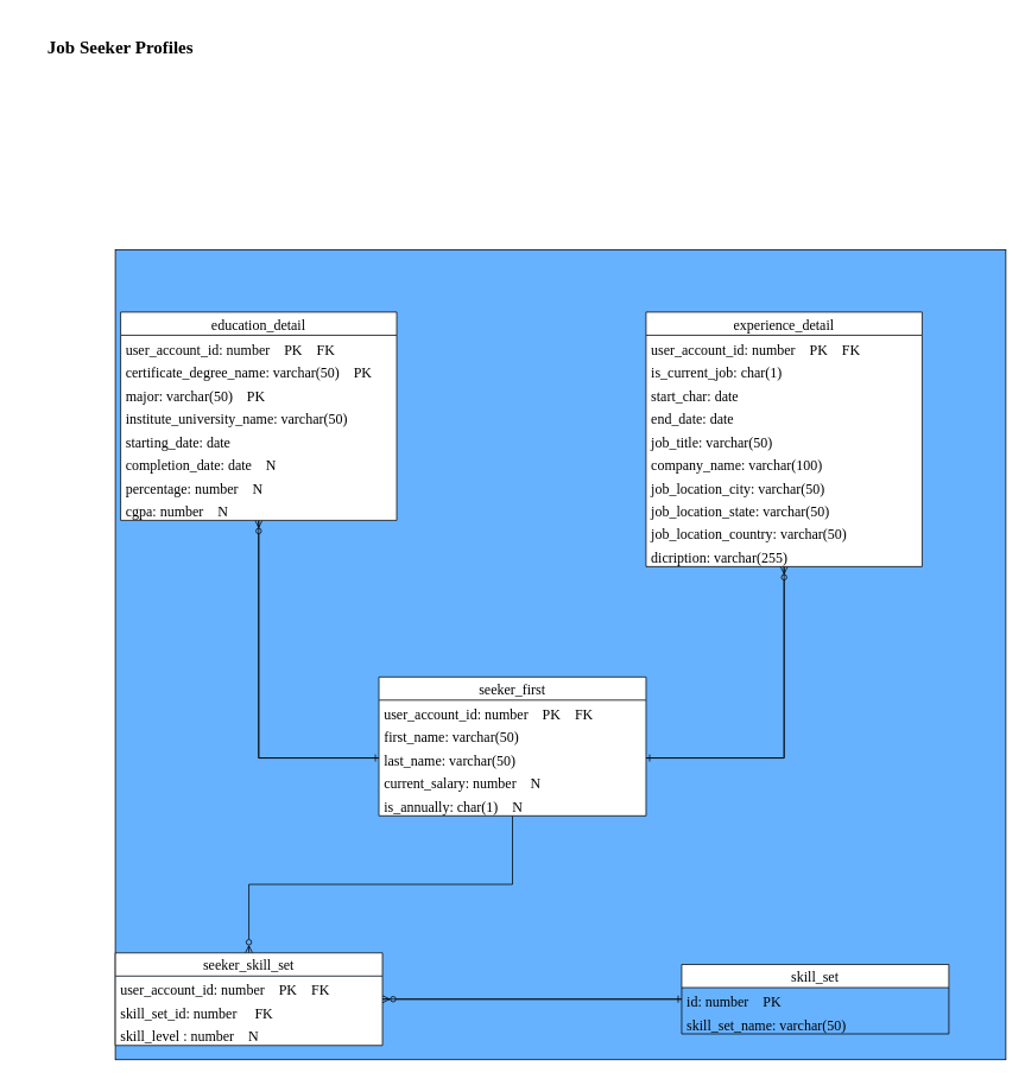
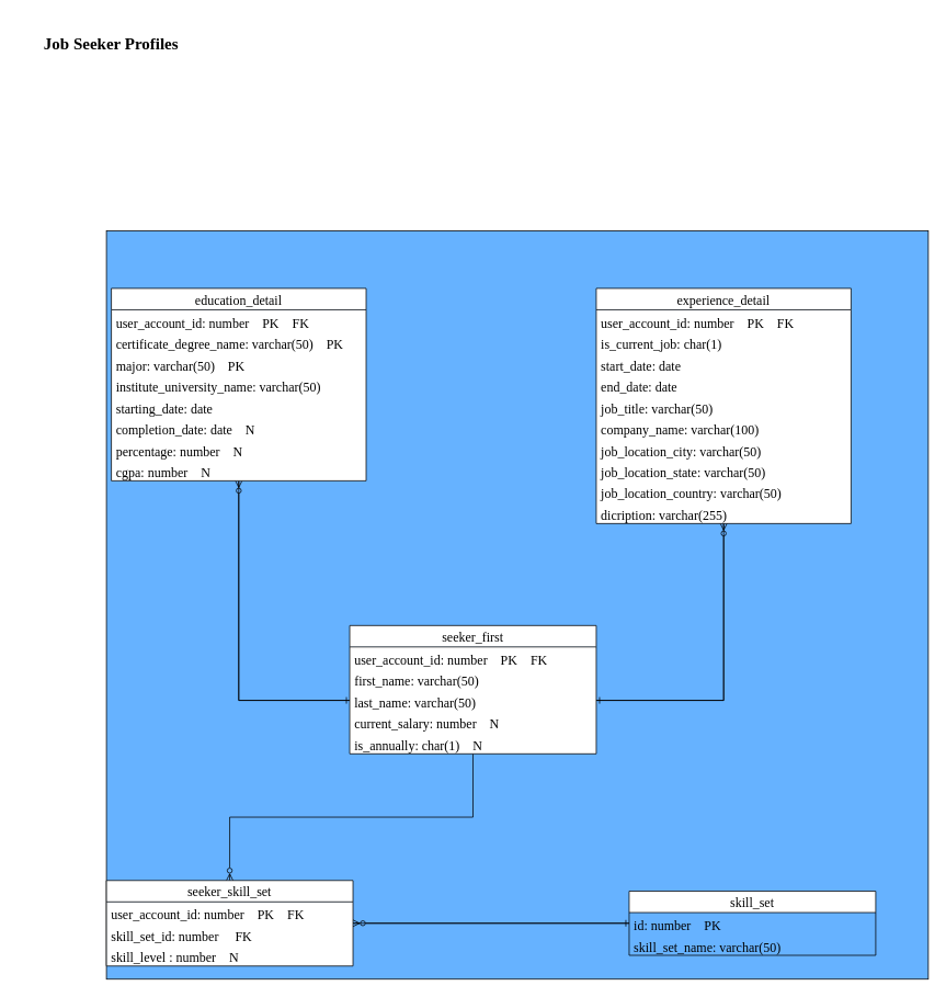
  <mxCell id="0" />
  <mxCell id="1" parent="0" />
  <mxCell id="2" value="&#10;&lt;h4 style=&quot;box-sizing: border-box; font-size: 20px; font-style: normal; font-variant-ligatures: normal; font-variant-caps: normal; letter-spacing: normal; orphans: 2; text-align: start; text-indent: 0px; text-transform: none; widows: 2; word-spacing: 0px; -webkit-text-stroke-width: 0px; text-decoration-thickness: initial; text-decoration-style: initial; text-decoration-color: initial;&quot;&gt;Job Seeker Profiles&lt;/h4&gt;&#10;&#10;" style="text;html=1;strokeColor=none;fillColor=none;align=center;verticalAlign=middle;whiteSpace=wrap;rounded=0;fontFamily=Times New Roman;fontStyle=1;fontColor=default;" parent="1" vertex="1"><mxGeometry x="20" y="20" width="230" height="40" as="geometry" /></mxCell>
  <mxCell id="3" value="" style="rounded=0;whiteSpace=wrap;html=1;fontFamily=Times New Roman;fontSize=16;fontColor=default;fillColor=#66B2FF;" parent="1" vertex="1"><mxGeometry x="129" y="260" width="1000" height="910" as="geometry" /></mxCell>
  <mxCell id="4" style="edgeStyle=orthogonalEdgeStyle;rounded=0;orthogonalLoop=1;jettySize=auto;html=1;fontFamily=Times New Roman;fontSize=16;fontColor=default;endArrow=ERzeroToMany;endFill=0;" parent="1" source="7" target="14" edge="1"><mxGeometry relative="1" as="geometry"><Array as="points"><mxPoint x="290" y="831" /></Array></mxGeometry></mxCell>
  <mxCell id="5" style="edgeStyle=orthogonalEdgeStyle;rounded=0;orthogonalLoop=1;jettySize=auto;html=1;fontFamily=Times New Roman;fontSize=16;fontColor=default;endArrow=ERzeroToMany;endFill=0;" parent="1" source="7" target="24" edge="1"><mxGeometry relative="1" as="geometry"><Array as="points"><mxPoint x="880" y="831" /></Array></mxGeometry></mxCell>
  <mxCell id="6" style="edgeStyle=orthogonalEdgeStyle;rounded=0;orthogonalLoop=1;jettySize=auto;html=1;fontFamily=Times New Roman;fontSize=16;fontColor=default;endArrow=ERzeroToMany;endFill=0;" parent="1" source="7" target="36" edge="1"><mxGeometry relative="1" as="geometry" /></mxCell>
  <mxCell id="7" value="seeker_first" style="swimlane;fontStyle=0;childLayout=stackLayout;horizontal=1;startSize=26;horizontalStack=0;resizeParent=1;resizeParentMax=0;resizeLast=0;collapsible=1;marginBottom=0;fontFamily=Times New Roman;fontSize=16;fontColor=default;swimlaneFillColor=#ffffff;" parent="1" vertex="1"><mxGeometry x="425" y="740" width="300" height="156" as="geometry" /></mxCell>
  <mxCell id="8" value="user_account_id: number    PK    FK" style="text;strokeColor=none;fillColor=none;align=left;verticalAlign=top;spacingLeft=4;spacingRight=4;overflow=hidden;rotatable=0;points=[[0,0.5],[1,0.5]];portConstraint=eastwest;fontFamily=Times New Roman;fontSize=16;fontColor=default;" parent="7" vertex="1"><mxGeometry y="26" width="300" height="26" as="geometry" /></mxCell>
  <mxCell id="9" value="first_name: varchar(50)" style="text;strokeColor=none;fillColor=none;align=left;verticalAlign=top;spacingLeft=4;spacingRight=4;overflow=hidden;rotatable=0;points=[[0,0.5],[1,0.5]];portConstraint=eastwest;fontFamily=Times New Roman;fontSize=16;fontColor=default;" parent="7" vertex="1"><mxGeometry y="52" width="300" height="26" as="geometry" /></mxCell>
  <mxCell id="10" value="last_name: varchar(50)" style="text;strokeColor=none;fillColor=none;align=left;verticalAlign=top;spacingLeft=4;spacingRight=4;overflow=hidden;rotatable=0;points=[[0,0.5],[1,0.5]];portConstraint=eastwest;fontFamily=Times New Roman;fontSize=16;fontColor=default;" parent="7" vertex="1"><mxGeometry y="78" width="300" height="26" as="geometry" /></mxCell>
  <mxCell id="11" value="current_salary: number    N" style="text;strokeColor=none;fillColor=none;align=left;verticalAlign=top;spacingLeft=4;spacingRight=4;overflow=hidden;rotatable=0;points=[[0,0.5],[1,0.5]];portConstraint=eastwest;fontFamily=Times New Roman;fontSize=16;fontColor=default;" parent="7" vertex="1"><mxGeometry y="104" width="300" height="26" as="geometry" /></mxCell>
  <mxCell id="12" value="is_annually: char(1)    N" style="text;strokeColor=none;fillColor=none;align=left;verticalAlign=top;spacingLeft=4;spacingRight=4;overflow=hidden;rotatable=0;points=[[0,0.5],[1,0.5]];portConstraint=eastwest;fontFamily=Times New Roman;fontSize=16;fontColor=default;" parent="7" vertex="1"><mxGeometry y="130" width="300" height="26" as="geometry" /></mxCell>
  <mxCell id="13" style="edgeStyle=orthogonalEdgeStyle;rounded=0;orthogonalLoop=1;jettySize=auto;html=1;fontFamily=Times New Roman;fontSize=16;fontColor=default;endArrow=ERone;endFill=0;" parent="1" source="14" target="10" edge="1"><mxGeometry relative="1" as="geometry" /></mxCell>
  <mxCell id="14" value="education_detail" style="swimlane;fontStyle=0;childLayout=stackLayout;horizontal=1;startSize=26;horizontalStack=0;resizeParent=1;resizeParentMax=0;resizeLast=0;collapsible=1;marginBottom=0;fontFamily=Times New Roman;fontSize=16;fontColor=default;swimlaneFillColor=#ffffff;fillColor=#FFFFFF;" parent="1" vertex="1"><mxGeometry x="135" y="330" width="310" height="234" as="geometry" /></mxCell>
  <mxCell id="15" value="user_account_id: number    PK    FK" style="text;strokeColor=none;fillColor=none;align=left;verticalAlign=top;spacingLeft=4;spacingRight=4;overflow=hidden;rotatable=0;points=[[0,0.5],[1,0.5]];portConstraint=eastwest;fontFamily=Times New Roman;fontSize=16;fontColor=default;" parent="14" vertex="1"><mxGeometry y="26" width="310" height="26" as="geometry" /></mxCell>
  <mxCell id="16" value="certificate_degree_name: varchar(50)    PK" style="text;strokeColor=none;fillColor=none;align=left;verticalAlign=top;spacingLeft=4;spacingRight=4;overflow=hidden;rotatable=0;points=[[0,0.5],[1,0.5]];portConstraint=eastwest;fontFamily=Times New Roman;fontSize=16;fontColor=default;" parent="14" vertex="1"><mxGeometry y="52" width="310" height="26" as="geometry" /></mxCell>
  <mxCell id="17" value="major: varchar(50)    PK" style="text;strokeColor=none;fillColor=none;align=left;verticalAlign=top;spacingLeft=4;spacingRight=4;overflow=hidden;rotatable=0;points=[[0,0.5],[1,0.5]];portConstraint=eastwest;fontFamily=Times New Roman;fontSize=16;fontColor=default;" parent="14" vertex="1"><mxGeometry y="78" width="310" height="26" as="geometry" /></mxCell>
  <mxCell id="18" value="institute_university_name: varchar(50)" style="text;strokeColor=none;fillColor=none;align=left;verticalAlign=top;spacingLeft=4;spacingRight=4;overflow=hidden;rotatable=0;points=[[0,0.5],[1,0.5]];portConstraint=eastwest;fontFamily=Times New Roman;fontSize=16;fontColor=default;" parent="14" vertex="1"><mxGeometry y="104" width="310" height="26" as="geometry" /></mxCell>
  <mxCell id="19" value="starting_date: date" style="text;strokeColor=none;fillColor=none;align=left;verticalAlign=top;spacingLeft=4;spacingRight=4;overflow=hidden;rotatable=0;points=[[0,0.5],[1,0.5]];portConstraint=eastwest;fontFamily=Times New Roman;fontSize=16;fontColor=default;" parent="14" vertex="1"><mxGeometry y="130" width="310" height="26" as="geometry" /></mxCell>
  <mxCell id="20" value="completion_date: date    N" style="text;strokeColor=none;fillColor=none;align=left;verticalAlign=top;spacingLeft=4;spacingRight=4;overflow=hidden;rotatable=0;points=[[0,0.5],[1,0.5]];portConstraint=eastwest;fontFamily=Times New Roman;fontSize=16;fontColor=default;" parent="14" vertex="1"><mxGeometry y="156" width="310" height="26" as="geometry" /></mxCell>
  <mxCell id="21" value="percentage: number    N" style="text;strokeColor=none;fillColor=none;align=left;verticalAlign=top;spacingLeft=4;spacingRight=4;overflow=hidden;rotatable=0;points=[[0,0.5],[1,0.5]];portConstraint=eastwest;fontFamily=Times New Roman;fontSize=16;fontColor=default;" parent="14" vertex="1"><mxGeometry y="182" width="310" height="26" as="geometry" /></mxCell>
  <mxCell id="22" value="cgpa: number    N" style="text;strokeColor=none;fillColor=none;align=left;verticalAlign=top;spacingLeft=4;spacingRight=4;overflow=hidden;rotatable=0;points=[[0,0.5],[1,0.5]];portConstraint=eastwest;fontFamily=Times New Roman;fontSize=16;fontColor=default;" parent="14" vertex="1"><mxGeometry y="208" width="310" height="26" as="geometry" /></mxCell>
  <mxCell id="23" style="edgeStyle=orthogonalEdgeStyle;rounded=0;orthogonalLoop=1;jettySize=auto;html=1;entryX=1;entryY=0.5;entryDx=0;entryDy=0;fontFamily=Times New Roman;fontSize=16;fontColor=default;endArrow=ERone;endFill=0;" parent="1" source="24" target="10" edge="1"><mxGeometry relative="1" as="geometry" /></mxCell>
  <mxCell id="24" value="experience_detail" style="swimlane;fontStyle=0;childLayout=stackLayout;horizontal=1;startSize=26;horizontalStack=0;resizeParent=1;resizeParentMax=0;resizeLast=0;collapsible=1;marginBottom=0;fontFamily=Times New Roman;fontSize=16;fontColor=default;swimlaneFillColor=#ffffff;" parent="1" vertex="1"><mxGeometry x="725" y="330" width="310" height="286" as="geometry" /></mxCell>
  <mxCell id="25" value="user_account_id: number    PK    FK" style="text;strokeColor=none;fillColor=none;align=left;verticalAlign=top;spacingLeft=4;spacingRight=4;overflow=hidden;rotatable=0;points=[[0,0.5],[1,0.5]];portConstraint=eastwest;fontFamily=Times New Roman;fontSize=16;fontColor=default;" parent="24" vertex="1"><mxGeometry y="26" width="310" height="26" as="geometry" /></mxCell>
  <mxCell id="26" value="is_current_job: char(1)" style="text;strokeColor=none;fillColor=none;align=left;verticalAlign=top;spacingLeft=4;spacingRight=4;overflow=hidden;rotatable=0;points=[[0,0.5],[1,0.5]];portConstraint=eastwest;fontFamily=Times New Roman;fontSize=16;fontColor=default;" parent="24" vertex="1"><mxGeometry y="52" width="310" height="26" as="geometry" /></mxCell>
- <mxCell id="27" value="start_char: date" style="text;strokeColor=none;fillColor=none;align=left;verticalAlign=top;spacingLeft=4;spacingRight=4;overflow=hidden;rotatable=0;points=[[0,0.5],[1,0.5]];portConstraint=eastwest;fontFamily=Times New Roman;fontSize=16;fontColor=default;" parent="24" vertex="1"><mxGeometry y="78" width="310" height="26" as="geometry" /></mxCell>
+ <mxCell id="27" value="start_date: date" style="text;strokeColor=none;fillColor=none;align=left;verticalAlign=top;spacingLeft=4;spacingRight=4;overflow=hidden;rotatable=0;points=[[0,0.5],[1,0.5]];portConstraint=eastwest;fontFamily=Times New Roman;fontSize=16;fontColor=default;" parent="24" vertex="1"><mxGeometry y="78" width="310" height="26" as="geometry" /></mxCell>
  <mxCell id="28" value="end_date: date" style="text;strokeColor=none;fillColor=none;align=left;verticalAlign=top;spacingLeft=4;spacingRight=4;overflow=hidden;rotatable=0;points=[[0,0.5],[1,0.5]];portConstraint=eastwest;fontFamily=Times New Roman;fontSize=16;fontColor=default;" parent="24" vertex="1"><mxGeometry y="104" width="310" height="26" as="geometry" /></mxCell>
  <mxCell id="29" value="job_title: varchar(50)" style="text;strokeColor=none;fillColor=none;align=left;verticalAlign=top;spacingLeft=4;spacingRight=4;overflow=hidden;rotatable=0;points=[[0,0.5],[1,0.5]];portConstraint=eastwest;fontFamily=Times New Roman;fontSize=16;fontColor=default;" parent="24" vertex="1"><mxGeometry y="130" width="310" height="26" as="geometry" /></mxCell>
  <mxCell id="30" value="company_name: varchar(100)" style="text;strokeColor=none;fillColor=none;align=left;verticalAlign=top;spacingLeft=4;spacingRight=4;overflow=hidden;rotatable=0;points=[[0,0.5],[1,0.5]];portConstraint=eastwest;fontFamily=Times New Roman;fontSize=16;fontColor=default;" parent="24" vertex="1"><mxGeometry y="156" width="310" height="26" as="geometry" /></mxCell>
  <mxCell id="31" value="job_location_city: varchar(50)" style="text;strokeColor=none;fillColor=none;align=left;verticalAlign=top;spacingLeft=4;spacingRight=4;overflow=hidden;rotatable=0;points=[[0,0.5],[1,0.5]];portConstraint=eastwest;fontFamily=Times New Roman;fontSize=16;fontColor=default;" parent="24" vertex="1"><mxGeometry y="182" width="310" height="26" as="geometry" /></mxCell>
  <mxCell id="32" value="job_location_state: varchar(50)" style="text;strokeColor=none;fillColor=none;align=left;verticalAlign=top;spacingLeft=4;spacingRight=4;overflow=hidden;rotatable=0;points=[[0,0.5],[1,0.5]];portConstraint=eastwest;fontFamily=Times New Roman;fontSize=16;fontColor=default;" parent="24" vertex="1"><mxGeometry y="208" width="310" height="26" as="geometry" /></mxCell>
  <mxCell id="33" value="job_location_country: varchar(50)" style="text;strokeColor=none;fillColor=none;align=left;verticalAlign=top;spacingLeft=4;spacingRight=4;overflow=hidden;rotatable=0;points=[[0,0.5],[1,0.5]];portConstraint=eastwest;fontFamily=Times New Roman;fontSize=16;fontColor=default;" parent="24" vertex="1"><mxGeometry y="234" width="310" height="26" as="geometry" /></mxCell>
  <mxCell id="34" value="dicription: varchar(255)" style="text;strokeColor=none;fillColor=none;align=left;verticalAlign=top;spacingLeft=4;spacingRight=4;overflow=hidden;rotatable=0;points=[[0,0.5],[1,0.5]];portConstraint=eastwest;fontFamily=Times New Roman;fontSize=16;fontColor=default;" parent="24" vertex="1"><mxGeometry y="260" width="310" height="26" as="geometry" /></mxCell>
  <mxCell id="35" style="edgeStyle=orthogonalEdgeStyle;rounded=0;orthogonalLoop=1;jettySize=auto;html=1;entryX=0;entryY=0.5;entryDx=0;entryDy=0;fontFamily=Times New Roman;fontSize=16;fontColor=default;endArrow=ERone;endFill=0;" parent="1" source="36" target="42" edge="1"><mxGeometry relative="1" as="geometry" /></mxCell>
  <mxCell id="36" value="seeker_skill_set" style="swimlane;fontStyle=0;childLayout=stackLayout;horizontal=1;startSize=26;horizontalStack=0;resizeParent=1;resizeParentMax=0;resizeLast=0;collapsible=1;marginBottom=0;fontFamily=Times New Roman;fontSize=16;fontColor=default;swimlaneFillColor=#ffffff;" parent="1" vertex="1"><mxGeometry x="129" y="1050" width="300" height="104" as="geometry" /></mxCell>
  <mxCell id="37" value="user_account_id: number    PK    FK" style="text;strokeColor=none;fillColor=none;align=left;verticalAlign=top;spacingLeft=4;spacingRight=4;overflow=hidden;rotatable=0;points=[[0,0.5],[1,0.5]];portConstraint=eastwest;fontFamily=Times New Roman;fontSize=16;fontColor=default;" parent="36" vertex="1"><mxGeometry y="26" width="300" height="26" as="geometry" /></mxCell>
  <mxCell id="38" value="skill_set_id: number     FK" style="text;strokeColor=none;fillColor=none;align=left;verticalAlign=top;spacingLeft=4;spacingRight=4;overflow=hidden;rotatable=0;points=[[0,0.5],[1,0.5]];portConstraint=eastwest;fontFamily=Times New Roman;fontSize=16;fontColor=default;" parent="36" vertex="1"><mxGeometry y="52" width="300" height="26" as="geometry" /></mxCell>
  <mxCell id="39" value="skill_level : number    N" style="text;strokeColor=none;fillColor=none;align=left;verticalAlign=top;spacingLeft=4;spacingRight=4;overflow=hidden;rotatable=0;points=[[0,0.5],[1,0.5]];portConstraint=eastwest;fontFamily=Times New Roman;fontSize=16;fontColor=default;" parent="36" vertex="1"><mxGeometry y="78" width="300" height="26" as="geometry" /></mxCell>
  <mxCell id="40" style="edgeStyle=orthogonalEdgeStyle;rounded=0;orthogonalLoop=1;jettySize=auto;html=1;fontFamily=Times New Roman;fontSize=16;fontColor=default;endArrow=ERzeroToMany;endFill=0;" parent="1" source="41" target="36" edge="1"><mxGeometry relative="1" as="geometry" /></mxCell>
  <mxCell id="41" value="skill_set" style="swimlane;fontStyle=0;childLayout=stackLayout;horizontal=1;startSize=26;horizontalStack=0;resizeParent=1;resizeParentMax=0;resizeLast=0;collapsible=1;marginBottom=0;fontFamily=Times New Roman;fontSize=16;fontColor=default;swimlaneFillColor=none;" parent="1" vertex="1"><mxGeometry x="765" y="1063" width="300" height="78" as="geometry" /></mxCell>
  <mxCell id="42" value="id: number    PK" style="text;strokeColor=none;fillColor=none;align=left;verticalAlign=top;spacingLeft=4;spacingRight=4;overflow=hidden;rotatable=0;points=[[0,0.5],[1,0.5]];portConstraint=eastwest;fontFamily=Times New Roman;fontSize=16;fontColor=default;" parent="41" vertex="1"><mxGeometry y="26" width="300" height="26" as="geometry" /></mxCell>
  <mxCell id="43" value="skill_set_name: varchar(50)" style="text;strokeColor=none;fillColor=none;align=left;verticalAlign=top;spacingLeft=4;spacingRight=4;overflow=hidden;rotatable=0;points=[[0,0.5],[1,0.5]];portConstraint=eastwest;fontFamily=Times New Roman;fontSize=16;fontColor=default;" parent="41" vertex="1"><mxGeometry y="52" width="300" height="26" as="geometry" /></mxCell>
